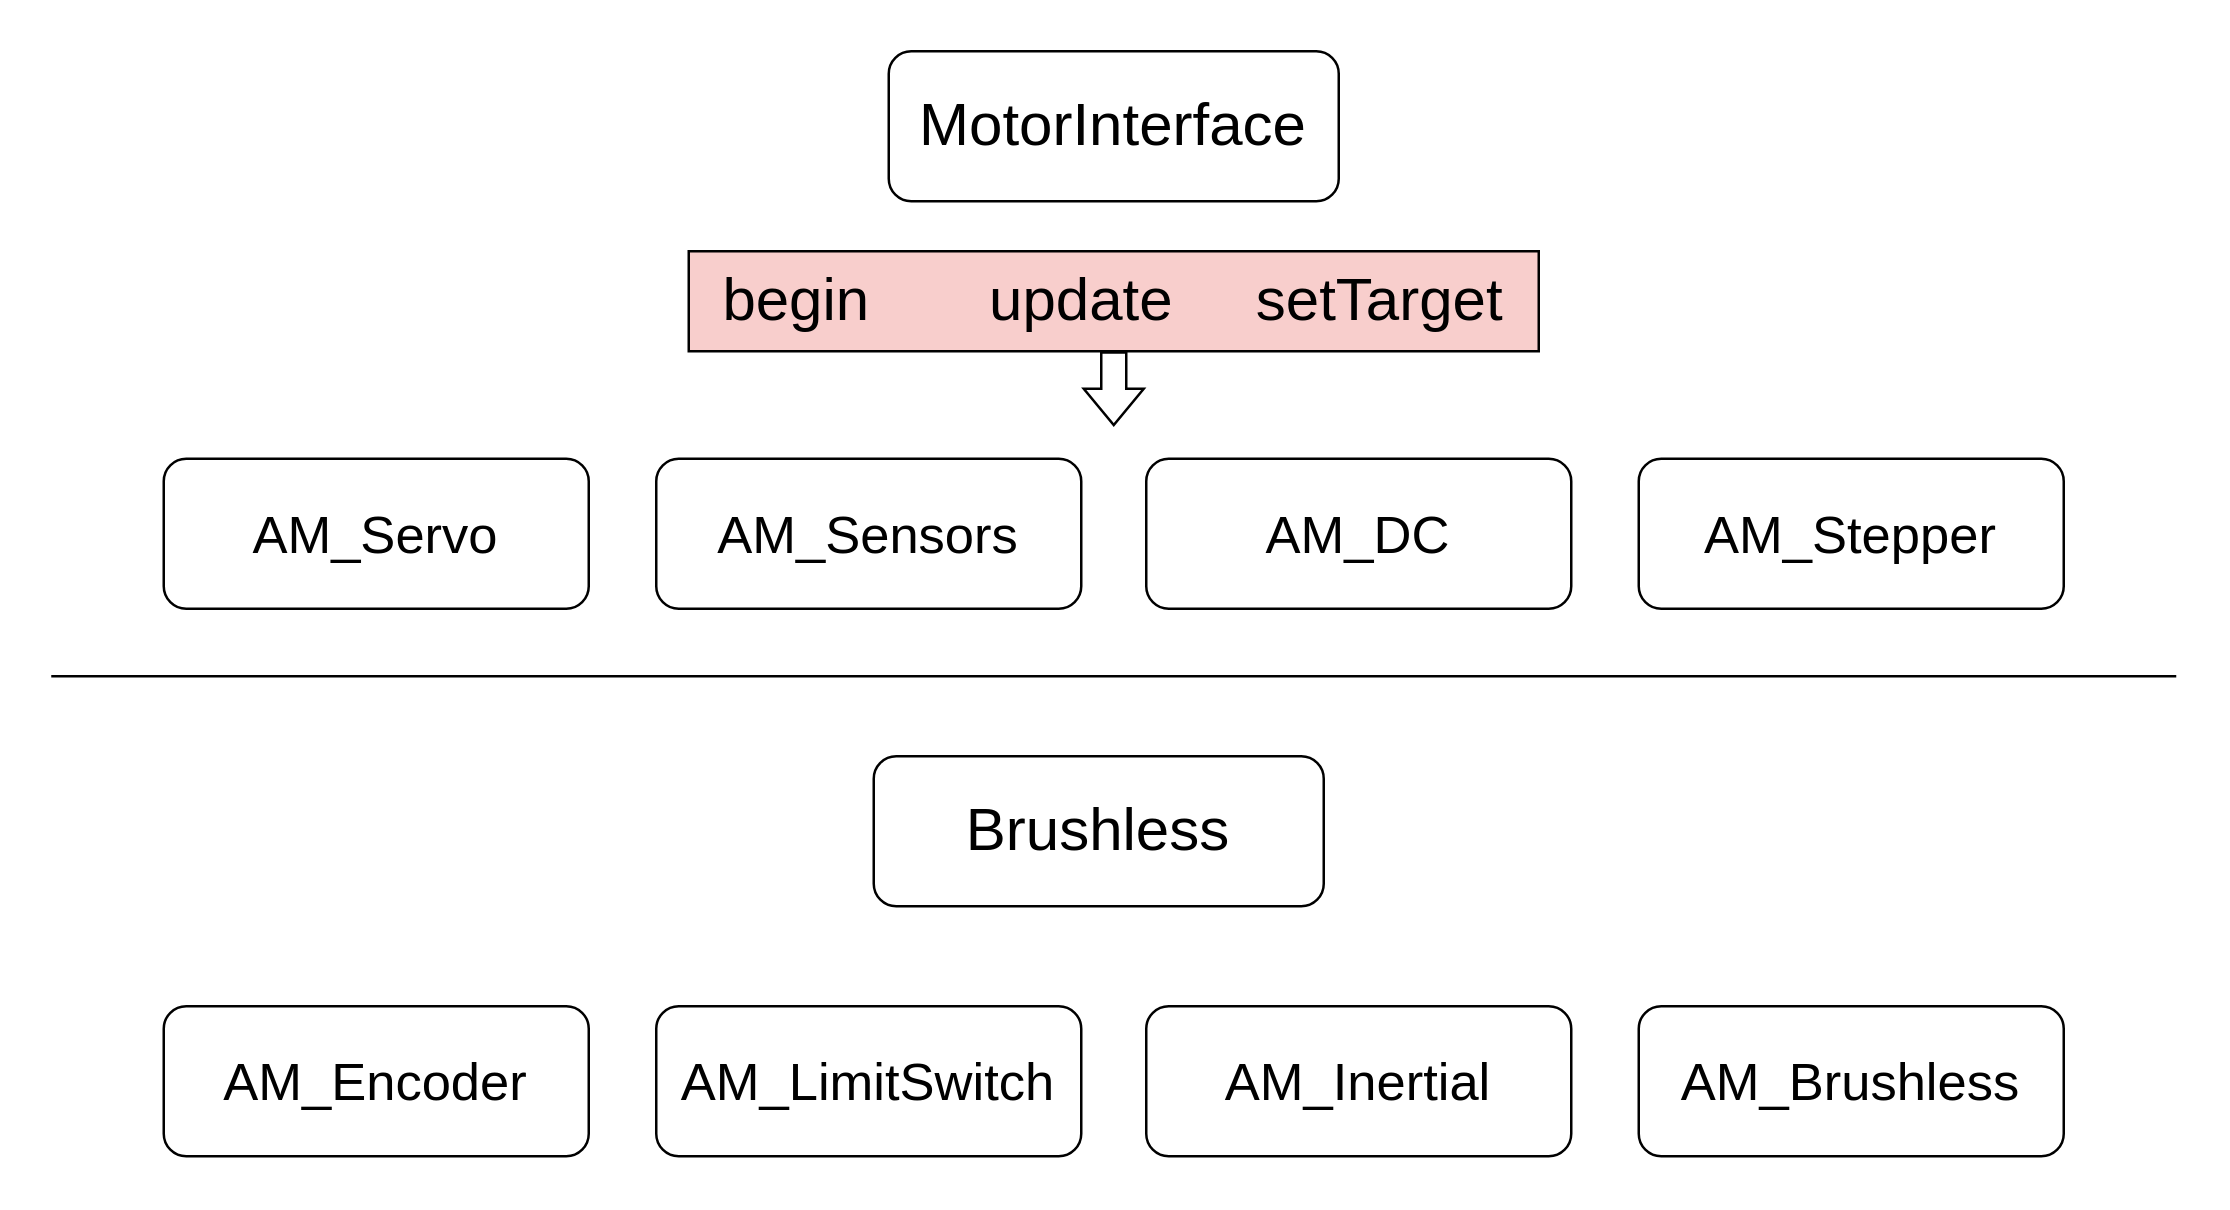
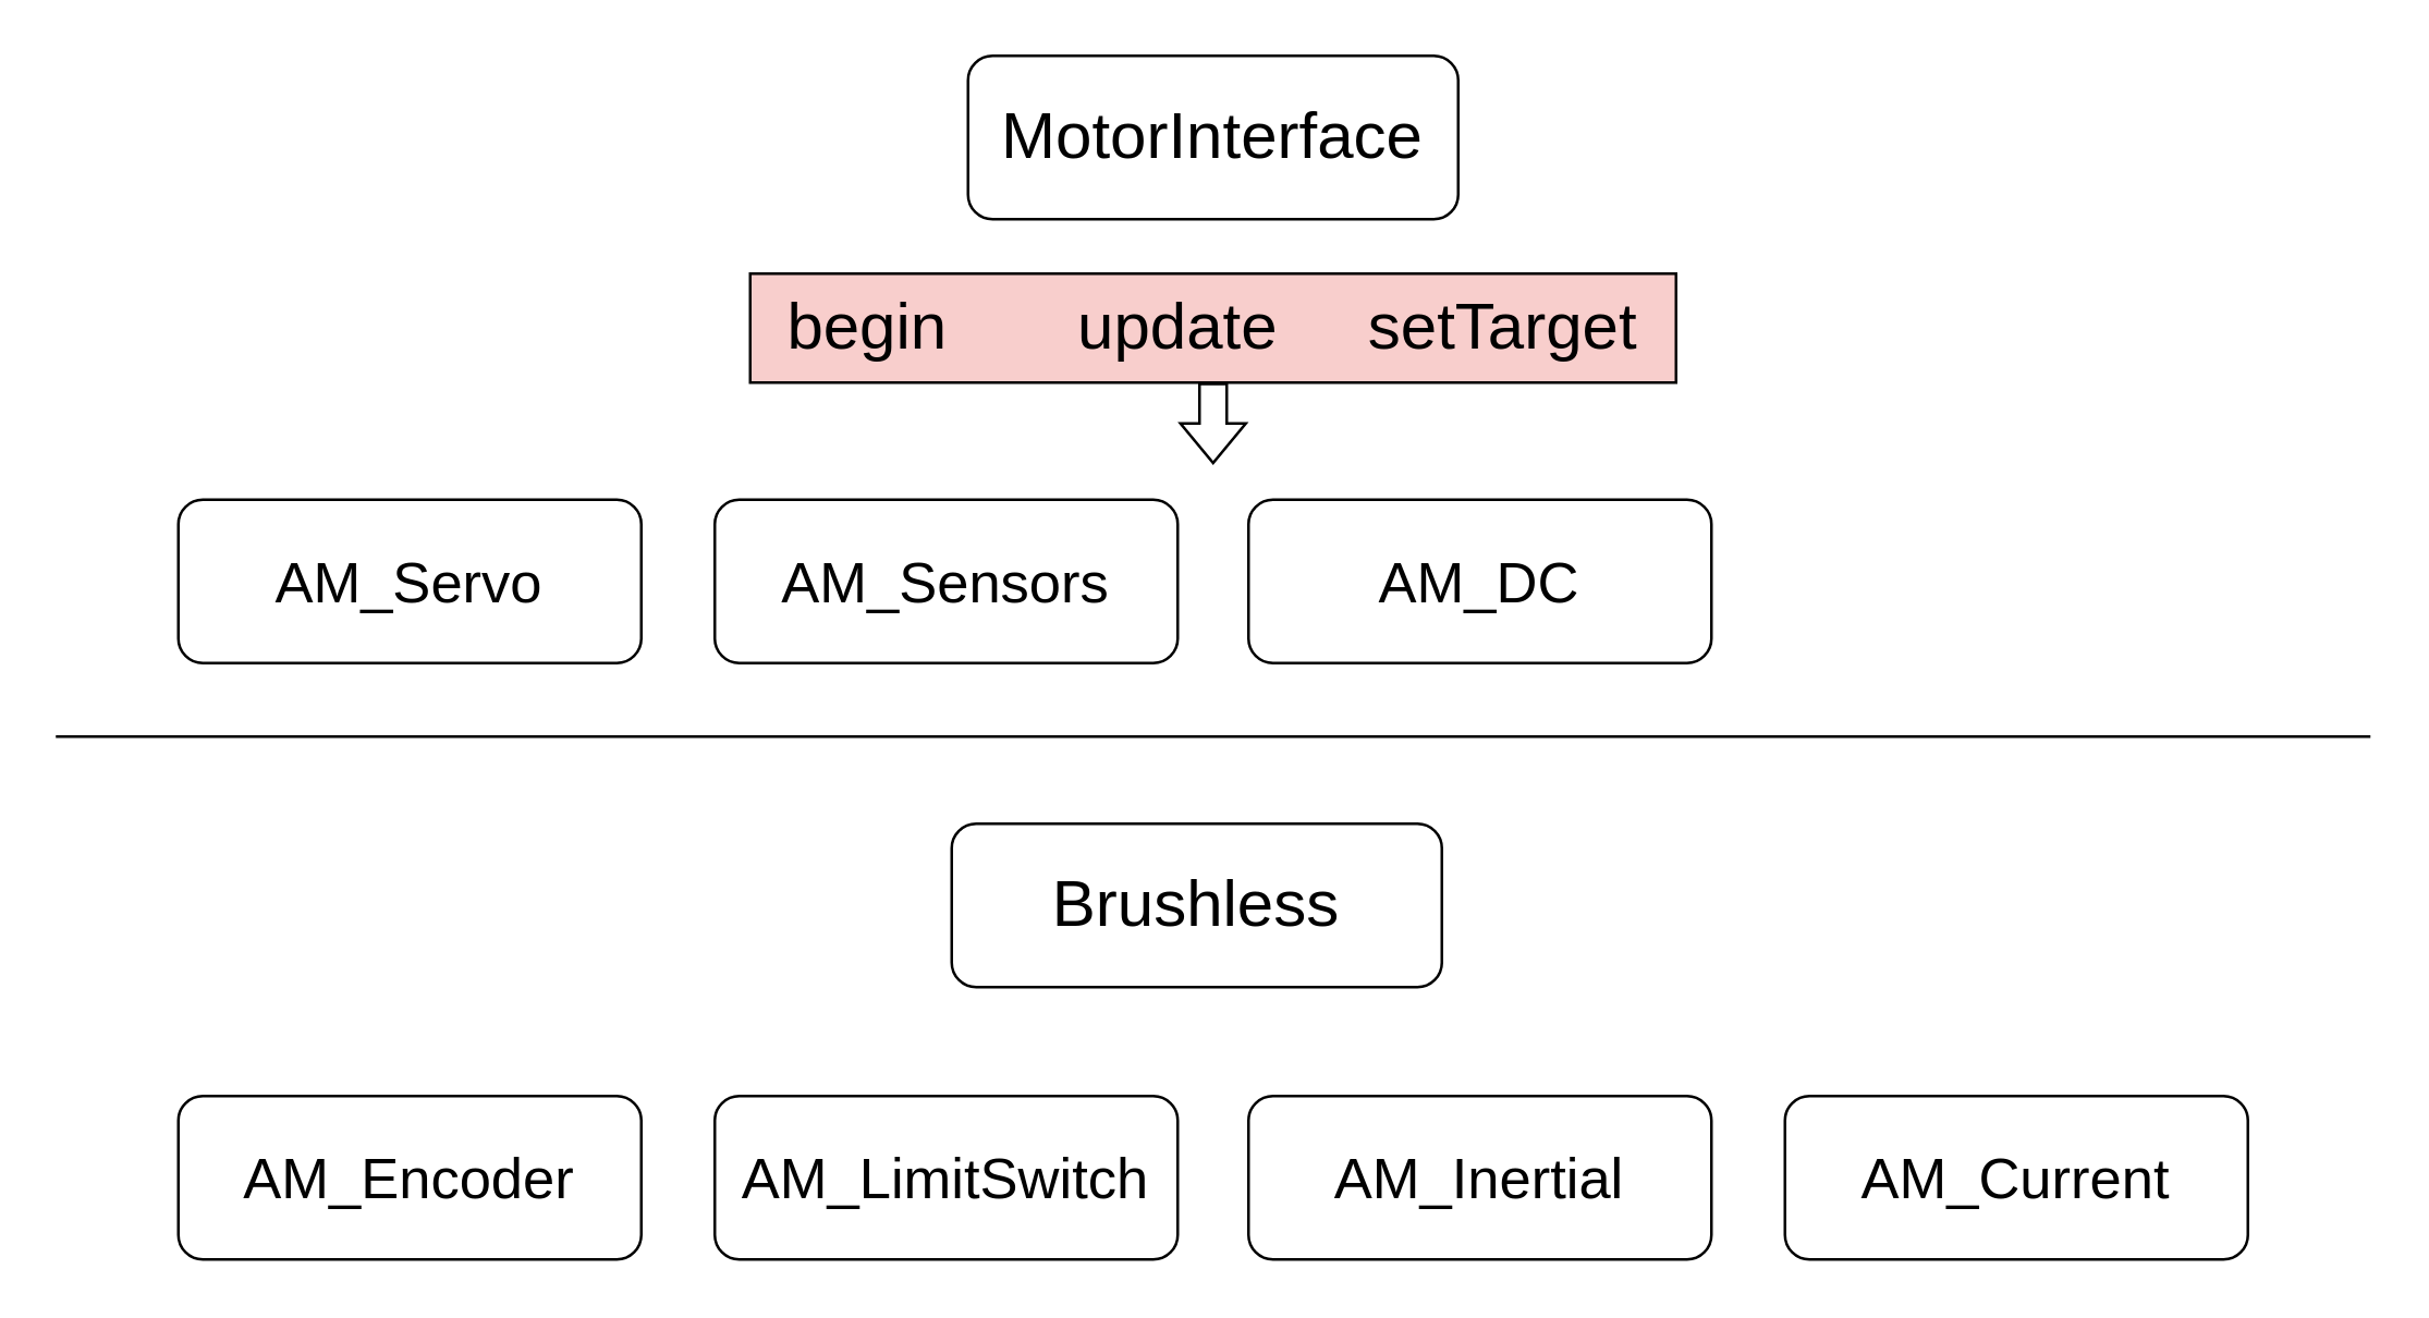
  <mxCell id="0" />
  <mxCell id="1" parent="0" />
  <mxCell id="2" value="&lt;font style=&quot;font-size: 24px;&quot;&gt;MotorInterface&lt;/font&gt;" style="rounded=1;whiteSpace=wrap;html=1;" vertex="1" parent="1"><mxGeometry x="355" y="20" width="180" height="60" as="geometry" /></mxCell>
  <mxCell id="3" value="&lt;font style=&quot;font-size: 24px;&quot;&gt;begin&lt;span style=&quot;white-space: pre;&quot;&gt;&#09;&lt;/span&gt;update&lt;span style=&quot;white-space: pre;&quot;&gt;&#09;&lt;/span&gt;setTarget&lt;/font&gt;" style="rounded=0;whiteSpace=wrap;html=1;fillColor=#f8cecc;" vertex="1" parent="1"><mxGeometry x="275" y="100" width="340" height="40" as="geometry" /></mxCell>
- <mxCell id="4" value="&lt;font style=&quot;font-size: 21px;&quot;&gt;AM_Stepper&lt;/font&gt;" style="whiteSpace=wrap;html=1;rounded=1;fontSize=21;" vertex="1" parent="1"><mxGeometry x="655" y="183" width="170" height="60" as="geometry" /></mxCell>
  <mxCell id="5" value="&lt;font style=&quot;font-size: 21px;&quot;&gt;AM_Sensors&lt;/font&gt;" style="whiteSpace=wrap;html=1;rounded=1;fontSize=21;" vertex="1" parent="1"><mxGeometry x="262" y="183" width="170" height="60" as="geometry" /></mxCell>
  <mxCell id="6" value="&lt;font style=&quot;font-size: 21px;&quot;&gt;AM_Servo&lt;br style=&quot;font-size: 21px;&quot;&gt;&lt;/font&gt;" style="whiteSpace=wrap;html=1;rounded=1;fontSize=21;" vertex="1" parent="1"><mxGeometry x="65" y="183" width="170" height="60" as="geometry" /></mxCell>
  <mxCell id="7" value="&lt;font style=&quot;font-size: 21px;&quot;&gt;AM_DC&lt;/font&gt;" style="whiteSpace=wrap;html=1;rounded=1;fontSize=21;" vertex="1" parent="1"><mxGeometry x="458" y="183" width="170" height="60" as="geometry" /></mxCell>
  <mxCell id="8" value="&lt;font style=&quot;font-size: 24px;&quot;&gt;Brushless&lt;br&gt;&lt;/font&gt;" style="rounded=1;whiteSpace=wrap;html=1;" vertex="1" parent="1"><mxGeometry x="349" y="302" width="180" height="60" as="geometry" /></mxCell>
  <mxCell id="9" value="" style="shape=flexArrow;endArrow=classic;html=1;rounded=0;endWidth=13;endSize=4.5;" edge="1" parent="1"><mxGeometry width="50" height="50" relative="1" as="geometry"><mxPoint x="445" y="140" as="sourcePoint" /><mxPoint x="445" y="170" as="targetPoint" /></mxGeometry></mxCell>
- <mxCell id="10" value="&lt;font style=&quot;font-size: 21px;&quot;&gt;AM_Brushless&lt;/font&gt;" style="whiteSpace=wrap;html=1;rounded=1;fontSize=21;" vertex="1" parent="1"><mxGeometry x="655" y="402" width="170" height="60" as="geometry" /></mxCell>
+ <mxCell id="10" value="&lt;font style=&quot;font-size: 21px;&quot;&gt;AM_Current&lt;/font&gt;" style="whiteSpace=wrap;html=1;rounded=1;fontSize=21;" vertex="1" parent="1"><mxGeometry x="655" y="402" width="170" height="60" as="geometry" /></mxCell>
  <mxCell id="11" value="&lt;font style=&quot;font-size: 21px;&quot;&gt;AM_LimitSwitch&lt;/font&gt;" style="whiteSpace=wrap;html=1;rounded=1;fontSize=21;" vertex="1" parent="1"><mxGeometry x="262" y="402" width="170" height="60" as="geometry" /></mxCell>
  <mxCell id="12" value="&lt;font style=&quot;font-size: 21px;&quot;&gt;AM_Encoder&lt;br style=&quot;font-size: 21px;&quot;&gt;&lt;/font&gt;" style="whiteSpace=wrap;html=1;rounded=1;fontSize=21;" vertex="1" parent="1"><mxGeometry x="65" y="402" width="170" height="60" as="geometry" /></mxCell>
  <mxCell id="13" value="&lt;font style=&quot;font-size: 21px;&quot;&gt;AM_Inertial&lt;/font&gt;" style="whiteSpace=wrap;html=1;rounded=1;fontSize=21;" vertex="1" parent="1"><mxGeometry x="458" y="402" width="170" height="60" as="geometry" /></mxCell>
  <mxCell id="14" value="" style="endArrow=none;html=1;rounded=0;" edge="1" parent="1"><mxGeometry width="50" height="50" relative="1" as="geometry"><mxPoint y="270" as="sourcePoint" x="20" /><mxPoint x="870" y="270" as="targetPoint" /></mxGeometry></mxCell>
